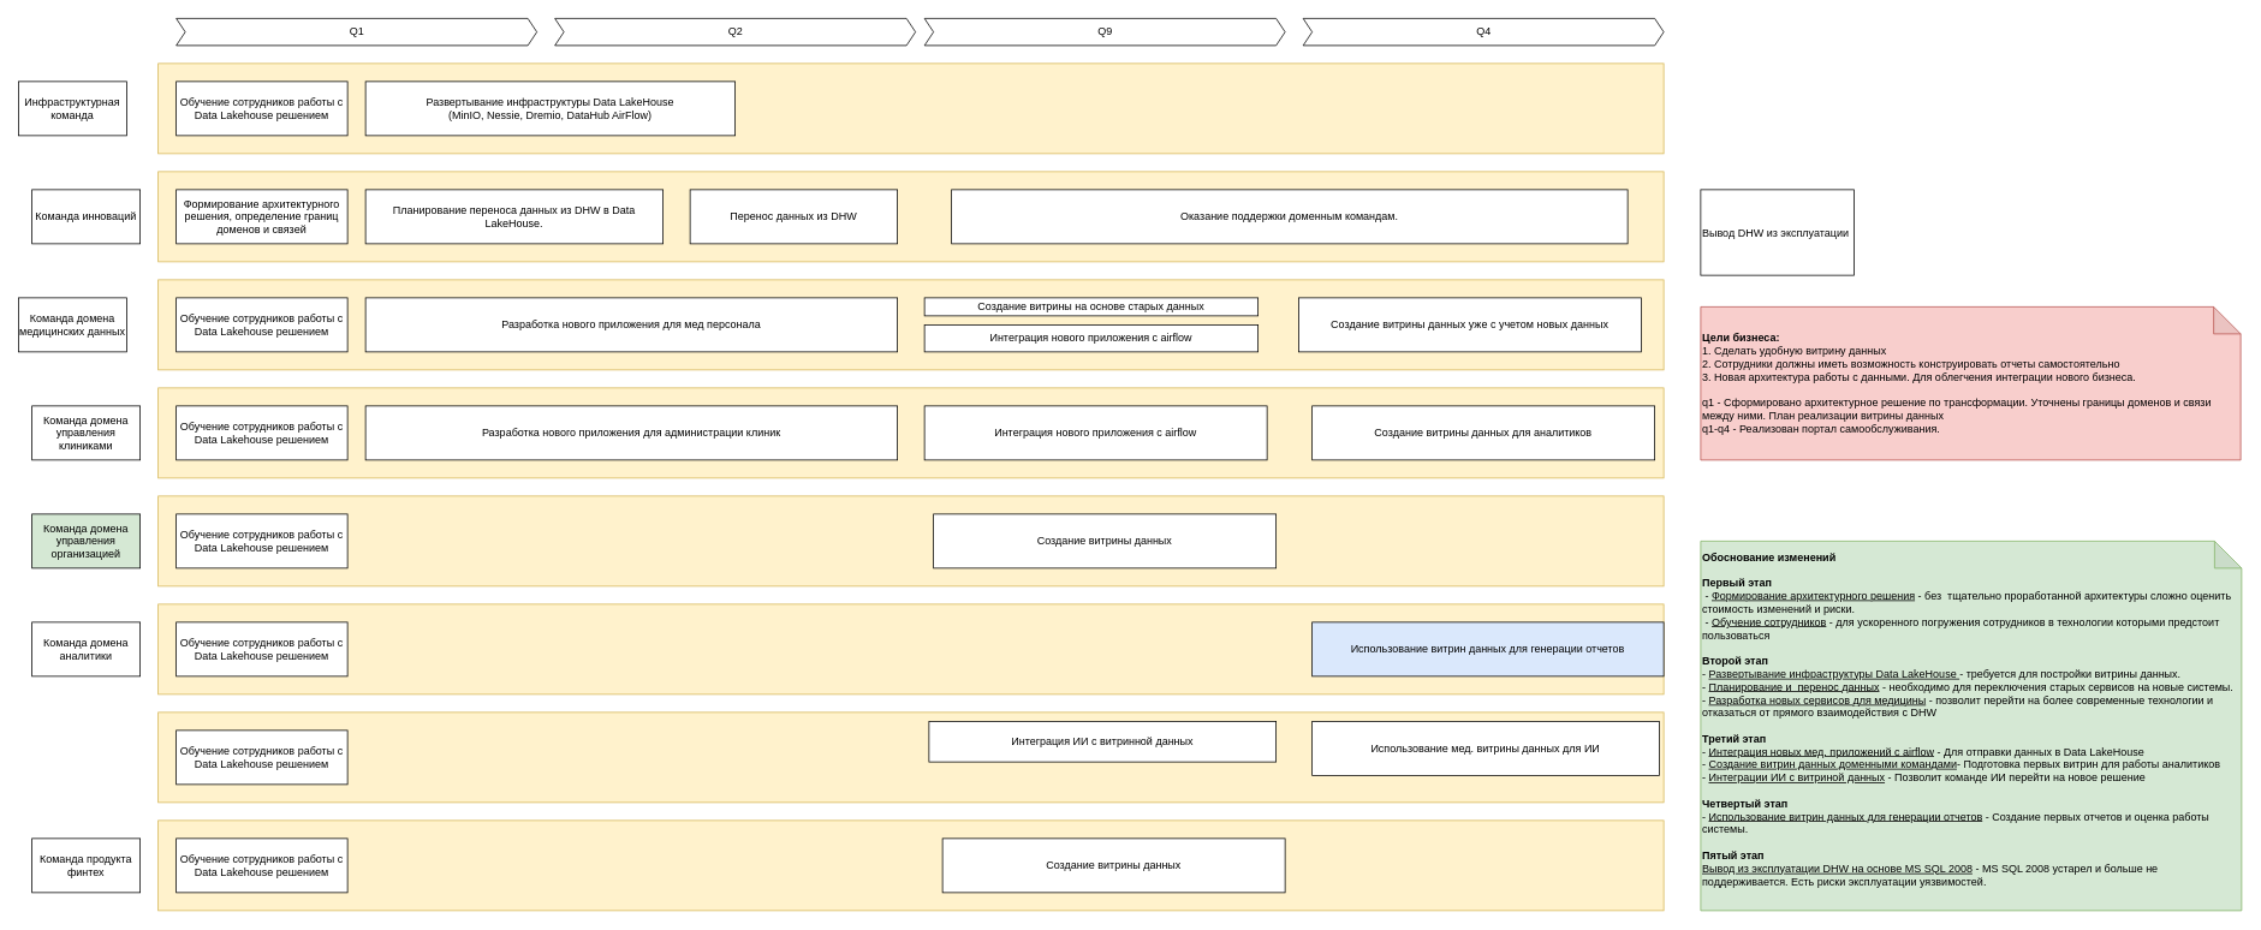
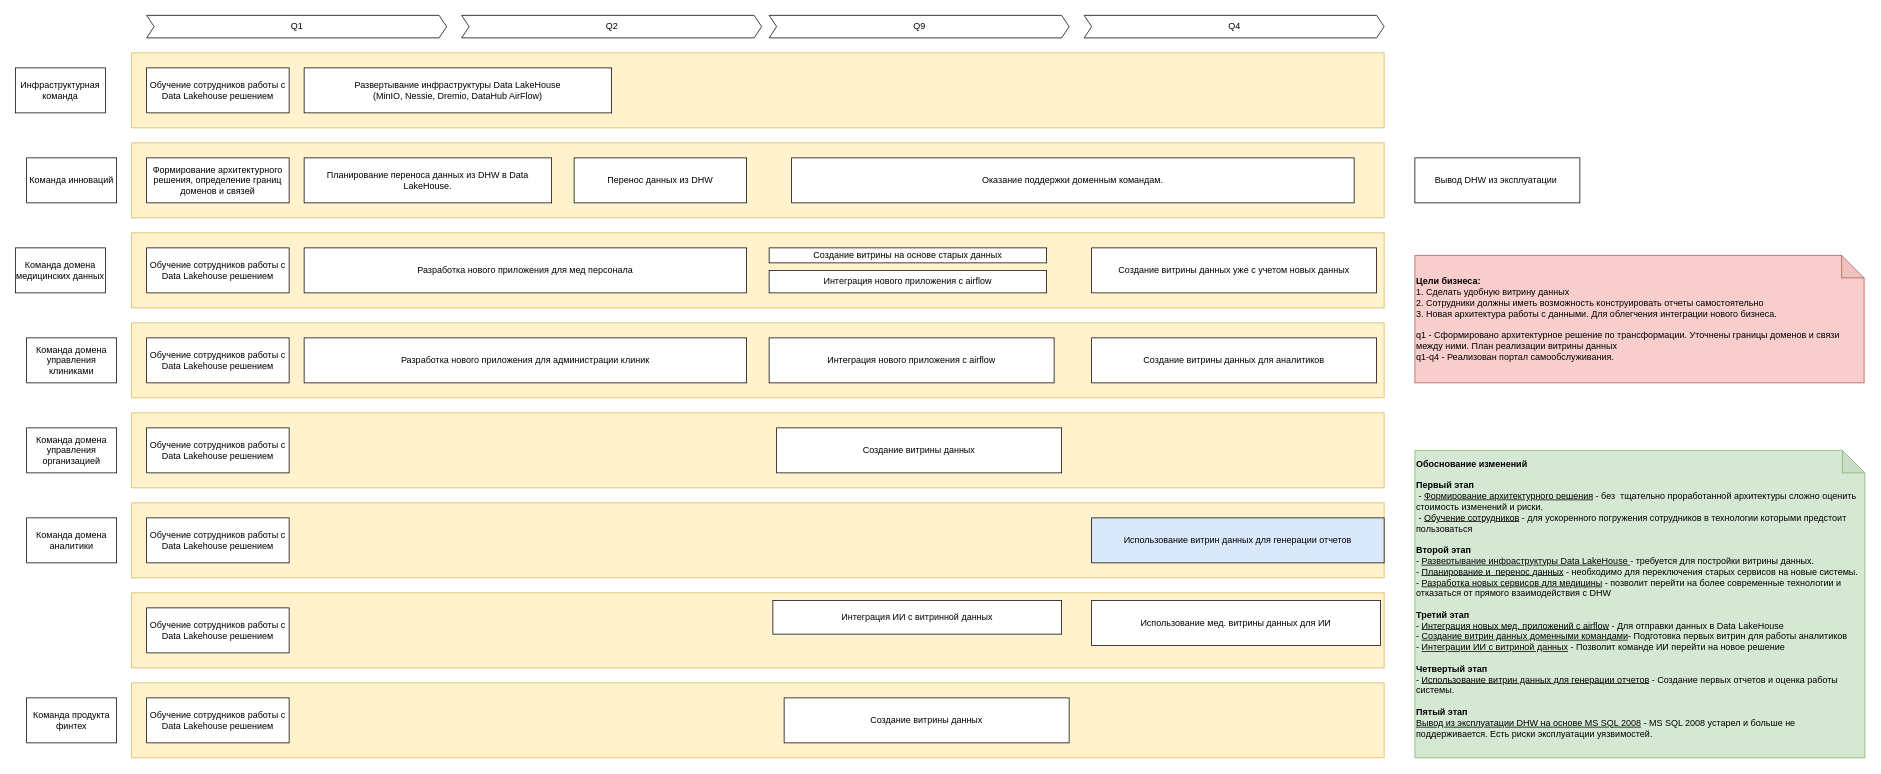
  <mxCell id="0" />
  <mxCell id="1" parent="0" />
  <mxCell id="2" value="" style="rounded=0;whiteSpace=wrap;html=1;fillColor=#fff2cc;strokeColor=#d6b656;" vertex="1" parent="1"><mxGeometry x="175" y="190" width="1670" height="100" as="geometry" /></mxCell>
  <mxCell id="3" value="" style="rounded=0;whiteSpace=wrap;html=1;fillColor=#fff2cc;strokeColor=#d6b656;" vertex="1" parent="1"><mxGeometry x="175" y="310" width="1670" height="100" as="geometry" /></mxCell>
  <mxCell id="4" value="" style="rounded=0;whiteSpace=wrap;html=1;fillColor=#fff2cc;strokeColor=#d6b656;" vertex="1" parent="1"><mxGeometry x="175" y="430" width="1670" height="100" as="geometry" /></mxCell>
  <mxCell id="5" value="" style="rounded=0;whiteSpace=wrap;html=1;fillColor=#fff2cc;strokeColor=#d6b656;" vertex="1" parent="1"><mxGeometry x="175" y="550" width="1670" height="100" as="geometry" /></mxCell>
  <mxCell id="6" value="" style="rounded=0;whiteSpace=wrap;html=1;fillColor=#fff2cc;strokeColor=#d6b656;" vertex="1" parent="1"><mxGeometry x="175" y="670" width="1670" height="100" as="geometry" /></mxCell>
  <mxCell id="7" value="" style="rounded=0;whiteSpace=wrap;html=1;fillColor=#fff2cc;strokeColor=#d6b656;" vertex="1" parent="1"><mxGeometry x="175" y="790" width="1670" height="100" as="geometry" /></mxCell>
  <mxCell id="8" value="" style="rounded=0;whiteSpace=wrap;html=1;fillColor=#fff2cc;strokeColor=#d6b656;" vertex="1" parent="1"><mxGeometry x="175" y="910" width="1670" height="100" as="geometry" /></mxCell>
  <mxCell id="9" value="" style="rounded=0;whiteSpace=wrap;html=1;fillColor=#fff2cc;strokeColor=#d6b656;" vertex="1" parent="1"><mxGeometry x="175" y="70" width="1670" height="100" as="geometry" /></mxCell>
  <mxCell id="10" value="Q1" style="html=1;shadow=0;dashed=0;align=center;verticalAlign=middle;shape=mxgraph.arrows2.arrow;dy=0;dx=10;notch=10;" vertex="1" parent="1"><mxGeometry x="195" y="20" width="400" height="30" as="geometry" /></mxCell>
  <mxCell id="11" value="Инфраструктурная команда" style="rounded=0;whiteSpace=wrap;html=1;" vertex="1" parent="1"><mxGeometry x="20" y="90" width="120" height="60" as="geometry" /></mxCell>
  <mxCell id="12" value="Команда инноваций" style="rounded=0;whiteSpace=wrap;html=1;" vertex="1" parent="1"><mxGeometry x="35" y="210" width="120" height="60" as="geometry" /></mxCell>
  <mxCell id="13" value="Команда домена медицинских данных" style="rounded=0;whiteSpace=wrap;html=1;" vertex="1" parent="1"><mxGeometry x="20" y="330" width="120" height="60" as="geometry" /></mxCell>
  <mxCell id="14" value="Команда продукта финтех" style="rounded=0;whiteSpace=wrap;html=1;" vertex="1" parent="1"><mxGeometry x="35" y="930" width="120" height="60" as="geometry" /></mxCell>
  <mxCell id="15" value="&lt;b&gt;Цели бизнеса:&lt;/b&gt;&lt;div&gt;1. Сделать удобную витрину данных&lt;/div&gt;&lt;div&gt;2. Сотрудники должны иметь возможность конструировать отчеты самостоятельно&lt;/div&gt;&lt;div&gt;3. Новая архитектура работы с данными. Для облегчения интеграции нового бизнеса.&lt;/div&gt;&lt;div&gt;&lt;br&gt;&lt;/div&gt;&lt;div&gt;q1 - Сформировано архитектурное решение по трансформации. Уточнены границы доменов и связи между ними. План реализации витрины данных&lt;/div&gt;&lt;div&gt;q1-q4 - Реализован портал самообслуживания.&lt;/div&gt;" style="shape=note;whiteSpace=wrap;html=1;backgroundOutline=1;darkOpacity=0.05;align=left;fillColor=#f8cecc;strokeColor=#b85450;" vertex="1" parent="1"><mxGeometry x="1886" y="340" width="599" height="170" as="geometry" /></mxCell>
  <mxCell id="16" value="Команда домена управления клиниками" style="rounded=0;whiteSpace=wrap;html=1;" vertex="1" parent="1"><mxGeometry x="35" y="450" width="120" height="60" as="geometry" /></mxCell>
- <mxCell id="17" value="Команда домена управления организацией" style="rounded=0;whiteSpace=wrap;html=1;fillColor=#d5e8d4;" vertex="1" parent="1"><mxGeometry x="35" y="570" width="120" height="60" as="geometry" /></mxCell>
+ <mxCell id="17" value="Команда домена управления организацией" style="rounded=0;whiteSpace=wrap;html=1;" vertex="1" parent="1"><mxGeometry x="35" y="570" width="120" height="60" as="geometry" /></mxCell>
  <mxCell id="18" value="Команда домена аналитики" style="rounded=0;whiteSpace=wrap;html=1;" vertex="1" parent="1"><mxGeometry x="35" y="690" width="120" height="60" as="geometry" /></mxCell>
  <mxCell id="19" value="Формирование архитектурного решения, определение границ доменов и связей" style="rounded=0;whiteSpace=wrap;html=1;" vertex="1" parent="1"><mxGeometry x="195" y="210" width="190" height="60" as="geometry" /></mxCell>
  <mxCell id="20" value="Обучение сотрудников работы с Data Lakehouse решением" style="rounded=0;whiteSpace=wrap;html=1;" vertex="1" parent="1"><mxGeometry x="195" y="330" width="190" height="60" as="geometry" /></mxCell>
  <mxCell id="21" value="Обучение сотрудников работы с Data Lakehouse решением" style="rounded=0;whiteSpace=wrap;html=1;" vertex="1" parent="1"><mxGeometry x="195" y="450" width="190" height="60" as="geometry" /></mxCell>
  <mxCell id="22" value="Обучение сотрудников работы с Data Lakehouse решением" style="rounded=0;whiteSpace=wrap;html=1;" vertex="1" parent="1"><mxGeometry x="195" y="570" width="190" height="60" as="geometry" /></mxCell>
  <mxCell id="23" value="Обучение сотрудников работы с Data Lakehouse решением" style="rounded=0;whiteSpace=wrap;html=1;" vertex="1" parent="1"><mxGeometry x="195" y="690" width="190" height="60" as="geometry" /></mxCell>
  <mxCell id="24" value="Обучение сотрудников работы с Data Lakehouse решением" style="rounded=0;whiteSpace=wrap;html=1;" vertex="1" parent="1"><mxGeometry x="195" y="810" width="190" height="60" as="geometry" /></mxCell>
  <mxCell id="25" value="Обучение сотрудников работы с Data Lakehouse решением" style="rounded=0;whiteSpace=wrap;html=1;" vertex="1" parent="1"><mxGeometry x="195" y="930" width="190" height="60" as="geometry" /></mxCell>
  <mxCell id="26" value="Обучение сотрудников работы с Data Lakehouse решением" style="rounded=0;whiteSpace=wrap;html=1;" vertex="1" parent="1"><mxGeometry x="195" y="90" width="190" height="60" as="geometry" /></mxCell>
  <mxCell id="27" value="Развертывание инфраструктуры Data LakeHouse&lt;div&gt;(MinIO, Nessie, Dremio, DataHub AirFlow)&lt;/div&gt;" style="rounded=0;whiteSpace=wrap;html=1;" vertex="1" parent="1"><mxGeometry x="405" y="90" width="410" height="60" as="geometry" /></mxCell>
  <mxCell id="28" value="Разработка нового приложения для мед персонала" style="rounded=0;whiteSpace=wrap;html=1;" vertex="1" parent="1"><mxGeometry x="405" y="330" width="590" height="60" as="geometry" /></mxCell>
  <mxCell id="29" value="Разработка нового приложения для администрации клиник" style="rounded=0;whiteSpace=wrap;html=1;" vertex="1" parent="1"><mxGeometry x="405" y="450" width="590" height="60" as="geometry" /></mxCell>
  <mxCell id="30" value="Интеграция нового приложения с airflow" style="rounded=0;whiteSpace=wrap;html=1;" vertex="1" parent="1"><mxGeometry x="1025" y="360" width="370" height="30" as="geometry" /></mxCell>
  <mxCell id="31" value="Интеграция нового приложения с airflow" style="rounded=0;whiteSpace=wrap;html=1;" vertex="1" parent="1"><mxGeometry x="1025" y="450" width="380" height="60" as="geometry" /></mxCell>
- <mxCell id="32" value="Создание витрины данных уже с учетом новых данных" style="rounded=0;whiteSpace=wrap;html=1;" vertex="1" parent="1"><mxGeometry x="1440" y="330" width="380" height="60" as="geometry" /></mxCell>
+ <mxCell id="32" value="Создание витрины данных уже с учетом новых данных" style="rounded=0;whiteSpace=wrap;html=1;" vertex="1" parent="1"><mxGeometry x="1455" y="330" width="380" height="60" as="geometry" /></mxCell>
  <mxCell id="33" value="Создание витрины данных для аналитиков" style="rounded=0;whiteSpace=wrap;html=1;" vertex="1" parent="1"><mxGeometry x="1455" y="450" width="380" height="60" as="geometry" /></mxCell>
  <mxCell id="34" value="Q2" style="html=1;shadow=0;dashed=0;align=center;verticalAlign=middle;shape=mxgraph.arrows2.arrow;dy=0;dx=10;notch=10;" vertex="1" parent="1"><mxGeometry x="615" y="20" width="400" height="30" as="geometry" /></mxCell>
  <mxCell id="35" value="Q9" style="html=1;shadow=0;dashed=0;align=center;verticalAlign=middle;shape=mxgraph.arrows2.arrow;dy=0;dx=10;notch=10;" vertex="1" parent="1"><mxGeometry x="1025" y="20" width="400" height="30" as="geometry" /></mxCell>
  <mxCell id="36" value="Q4" style="html=1;shadow=0;dashed=0;align=center;verticalAlign=middle;shape=mxgraph.arrows2.arrow;dy=0;dx=10;notch=10;" vertex="1" parent="1"><mxGeometry x="1445" y="20" width="400" height="30" as="geometry" /></mxCell>
  <mxCell id="37" value="Планирование переноса данных из DHW в Data LakeHouse." style="rounded=0;whiteSpace=wrap;html=1;" vertex="1" parent="1"><mxGeometry x="405" y="210" width="330" height="60" as="geometry" /></mxCell>
  <mxCell id="38" value="Перенос данных из DHW" style="rounded=0;whiteSpace=wrap;html=1;" vertex="1" parent="1"><mxGeometry x="765" y="210" width="230" height="60" as="geometry" /></mxCell>
  <mxCell id="39" value="Создание витрины данных" style="rounded=0;whiteSpace=wrap;html=1;" vertex="1" parent="1"><mxGeometry x="1035" y="570" width="380" height="60" as="geometry" /></mxCell>
  <mxCell id="40" value="Использование витрин данных для генерации отчетов" style="rounded=0;whiteSpace=wrap;html=1;fillColor=#dae8fc;" vertex="1" parent="1"><mxGeometry x="1455" y="690" width="390" height="60" as="geometry" /></mxCell>
  <mxCell id="41" value="Использование мед. витрины данных для ИИ" style="rounded=0;whiteSpace=wrap;html=1;" vertex="1" parent="1"><mxGeometry x="1455" y="800" width="385" height="60" as="geometry" /></mxCell>
- <mxCell id="42" value="Вывод DHW из эксплуатации&amp;nbsp;" style="rounded=0;whiteSpace=wrap;html=1;" vertex="1" parent="1"><mxGeometry x="1886" y="210" width="170" height="95" as="geometry" /></mxCell>
+ <mxCell id="42" value="Вывод DHW из эксплуатации&amp;nbsp;" style="rounded=0;whiteSpace=wrap;html=1;" vertex="1" parent="1"><mxGeometry x="1886" y="210" width="220" height="60" as="geometry" /></mxCell>
  <mxCell id="43" value="Создание витрины данных" style="rounded=0;whiteSpace=wrap;html=1;" vertex="1" parent="1"><mxGeometry x="1045" y="930" width="380" height="60" as="geometry" /></mxCell>
  <mxCell id="44" value="Создание витрины на основе старых данных" style="rounded=0;whiteSpace=wrap;html=1;" vertex="1" parent="1"><mxGeometry x="1025" y="330" width="370" height="20" as="geometry" /></mxCell>
  <mxCell id="45" value="Оказание поддержки доменным командам." style="rounded=0;whiteSpace=wrap;html=1;" vertex="1" parent="1"><mxGeometry x="1055" y="210" width="750" height="60" as="geometry" /></mxCell>
  <mxCell id="46" value="Интеграция ИИ с витринной данных" style="rounded=0;whiteSpace=wrap;html=1;" vertex="1" parent="1"><mxGeometry x="1030" y="800" width="385" height="45" as="geometry" /></mxCell>
  <mxCell id="47" value="&lt;b&gt;Обоснование изменений&lt;/b&gt;&lt;div&gt;&lt;br&gt;&lt;div&gt;&lt;span style=&quot;background-color: transparent; color: light-dark(rgb(0, 0, 0), rgb(255, 255, 255));&quot;&gt;&lt;b&gt;Первый этап&amp;nbsp;&lt;/b&gt;&lt;/span&gt;&lt;/div&gt;&lt;div&gt;&lt;span style=&quot;background-color: transparent; color: light-dark(rgb(0, 0, 0), rgb(255, 255, 255));&quot;&gt;&amp;nbsp;- &lt;u&gt;Формирование архитектурного решения&lt;/u&gt; - без&amp;nbsp; тщательно проработанной архитектуры сложно оценить стоимость изменений и риски.&lt;/span&gt;&lt;/div&gt;&lt;div&gt;&lt;span style=&quot;background-color: transparent; color: light-dark(rgb(0, 0, 0), rgb(255, 255, 255));&quot;&gt;&amp;nbsp;- &lt;u&gt;Обучение сотрудников&lt;/u&gt; - для ускоренного погружения сотрудников в технологии которыми предстоит пользоваться&amp;nbsp;&lt;/span&gt;&lt;/div&gt;&lt;div&gt;&lt;span style=&quot;background-color: transparent; color: light-dark(rgb(0, 0, 0), rgb(255, 255, 255));&quot;&gt;&lt;br&gt;&lt;/span&gt;&lt;/div&gt;&lt;div&gt;&lt;span style=&quot;background-color: transparent; color: light-dark(rgb(0, 0, 0), rgb(255, 255, 255));&quot;&gt;&lt;b&gt;Второй этап&lt;/b&gt;&lt;/span&gt;&lt;/div&gt;&lt;div&gt;&lt;span style=&quot;background-color: transparent; color: light-dark(rgb(0, 0, 0), rgb(255, 255, 255));&quot;&gt;- &lt;u&gt;Развертывание инфраструктуры Data LakeHouse &lt;/u&gt;- требуется для постройки витрины данных.&lt;/span&gt;&lt;/div&gt;&lt;div&gt;&lt;span style=&quot;background-color: transparent; color: light-dark(rgb(0, 0, 0), rgb(255, 255, 255));&quot;&gt;- &lt;u&gt;Планирование и&amp;nbsp; перенос данных&lt;/u&gt; - необходимо для переключения старых сервисов на новые системы.&lt;/span&gt;&lt;/div&gt;&lt;div&gt;&lt;span style=&quot;background-color: transparent; color: light-dark(rgb(0, 0, 0), rgb(255, 255, 255));&quot;&gt;- &lt;u&gt;Разработка новых сервисов для медицины&lt;/u&gt; - позволит перейти на более современные технологии и отказаться от прямого взаимодействия с DHW&lt;/span&gt;&lt;/div&gt;&lt;div&gt;&lt;span style=&quot;background-color: transparent; color: light-dark(rgb(0, 0, 0), rgb(255, 255, 255));&quot;&gt;&lt;br&gt;&lt;/span&gt;&lt;/div&gt;&lt;div&gt;&lt;span style=&quot;background-color: transparent; color: light-dark(rgb(0, 0, 0), rgb(255, 255, 255));&quot;&gt;&lt;b&gt;Третий этап&lt;/b&gt;&lt;/span&gt;&lt;/div&gt;&lt;div&gt;&lt;span style=&quot;background-color: transparent; color: light-dark(rgb(0, 0, 0), rgb(255, 255, 255));&quot;&gt;- &lt;u&gt;Интеграция новых мед. приложений с airflow&lt;/u&gt; - Для отправки данных в&amp;nbsp;&lt;/span&gt;&lt;span style=&quot;background-color: transparent; color: light-dark(rgb(0, 0, 0), rgb(255, 255, 255));&quot;&gt;Data LakeHouse&lt;/span&gt;&lt;/div&gt;&lt;div&gt;&lt;span style=&quot;background-color: transparent; color: light-dark(rgb(0, 0, 0), rgb(255, 255, 255));&quot;&gt;- &lt;u&gt;Создание витрин данных доменными командами&lt;/u&gt;- Подготовка первых витрин для работы аналитиков&lt;/span&gt;&lt;/div&gt;&lt;div&gt;- &lt;u&gt;Интеграции ИИ с витриной данных&lt;/u&gt; - Позволит команде ИИ перейти на новое решение&lt;/div&gt;&lt;/div&gt;&lt;div&gt;&lt;br&gt;&lt;/div&gt;&lt;div&gt;&lt;b&gt;Четвертый этап&lt;/b&gt;&lt;/div&gt;&lt;div&gt;- &lt;u&gt;Использование витрин данных для генерации отчетов&lt;/u&gt; - Создание первых отчетов и оценка работы системы.&lt;/div&gt;&lt;div&gt;&lt;br&gt;&lt;/div&gt;&lt;div&gt;&lt;b&gt;Пятый этап&amp;nbsp;&lt;/b&gt;&lt;/div&gt;&lt;div&gt;&lt;u&gt;Вывод из эксплуатации DHW на основе MS SQL 2008&lt;/u&gt; - MS SQL 2008 устарел и больше не поддерживается. Есть риски эксплуатации уязвимостей.&lt;/div&gt;&lt;div&gt;&lt;br&gt;&lt;/div&gt;" style="shape=note;whiteSpace=wrap;html=1;backgroundOutline=1;darkOpacity=0.05;align=left;fillColor=#d5e8d4;strokeColor=#82b366;" vertex="1" parent="1"><mxGeometry x="1886" y="600" width="600" height="410" as="geometry" /></mxCell>
